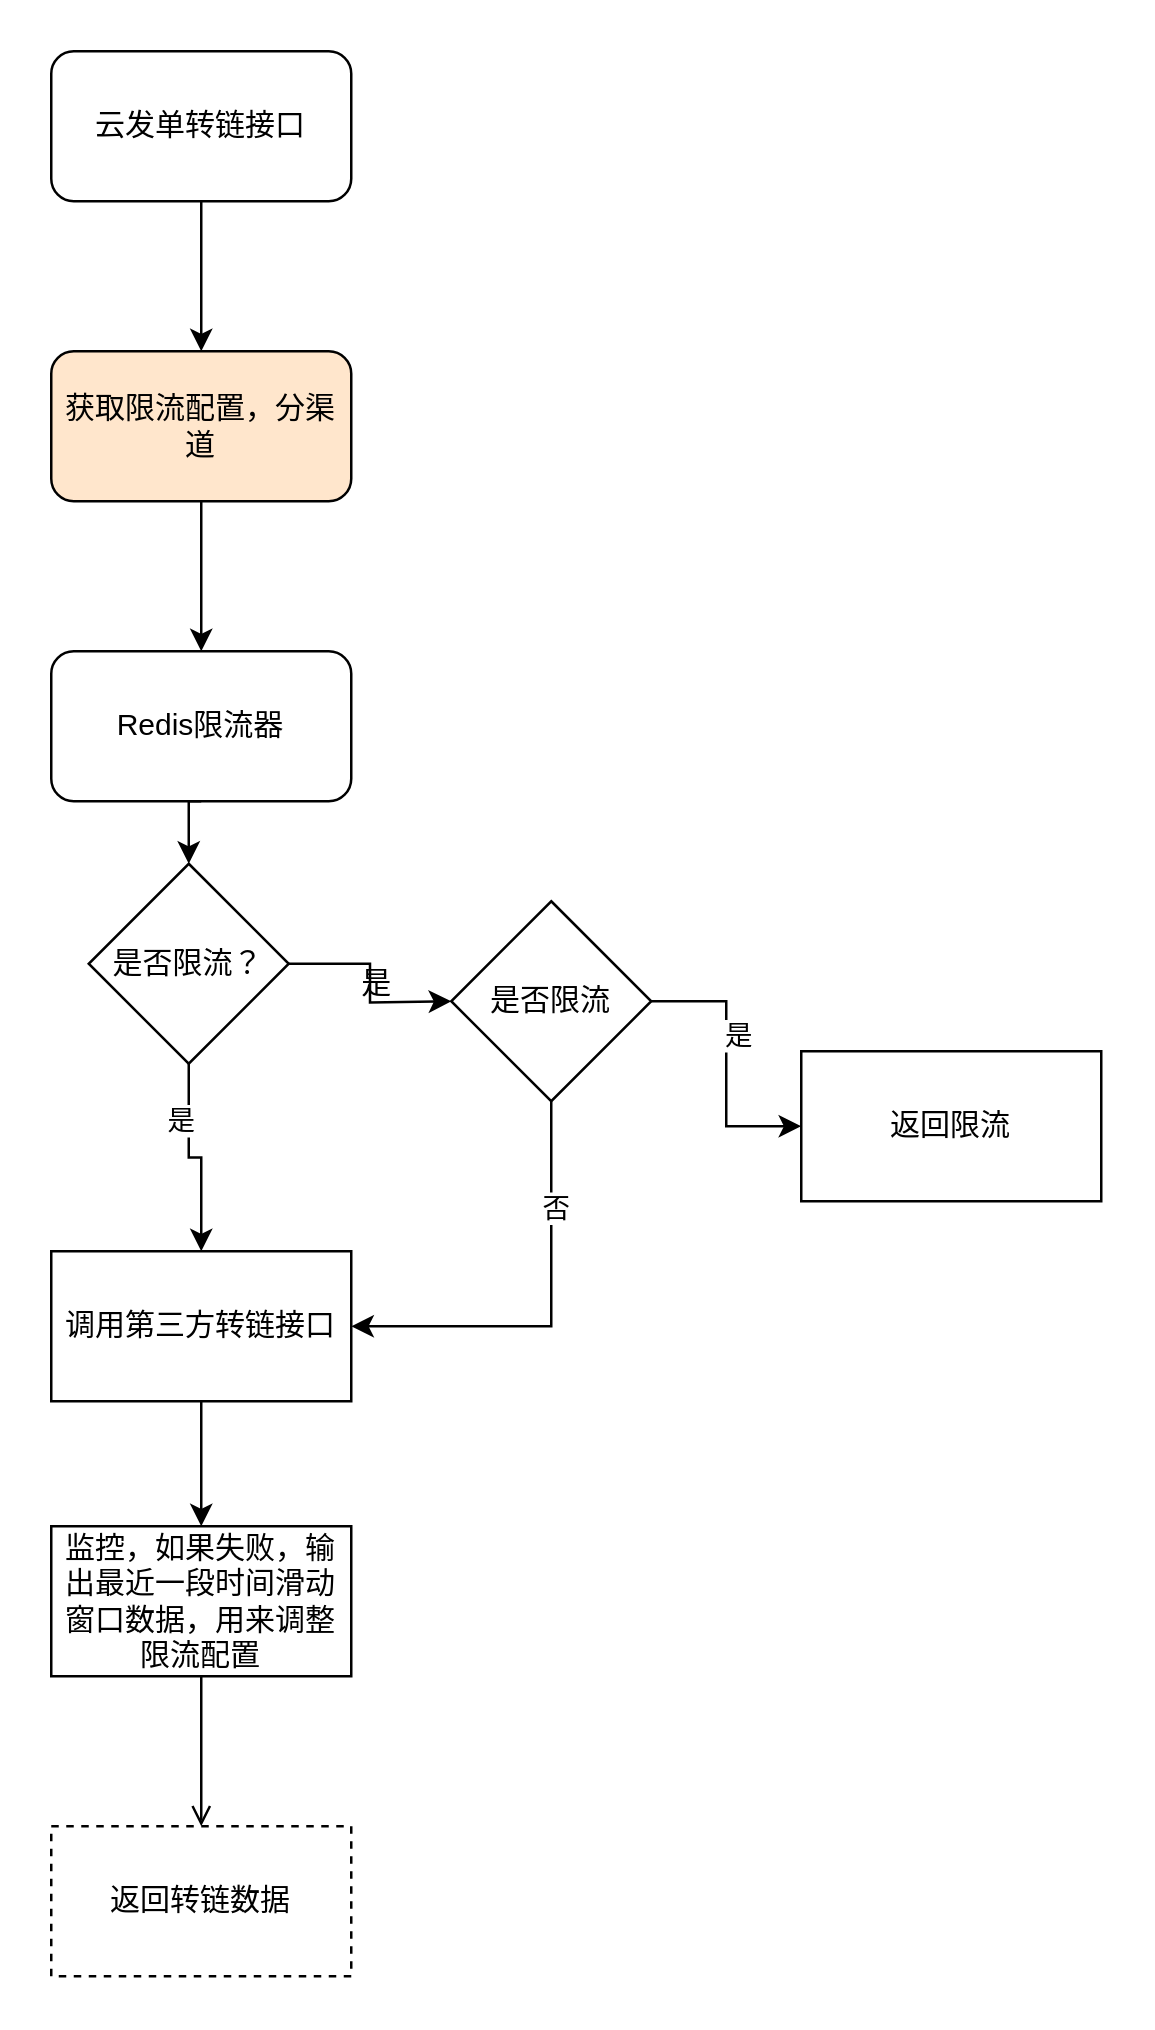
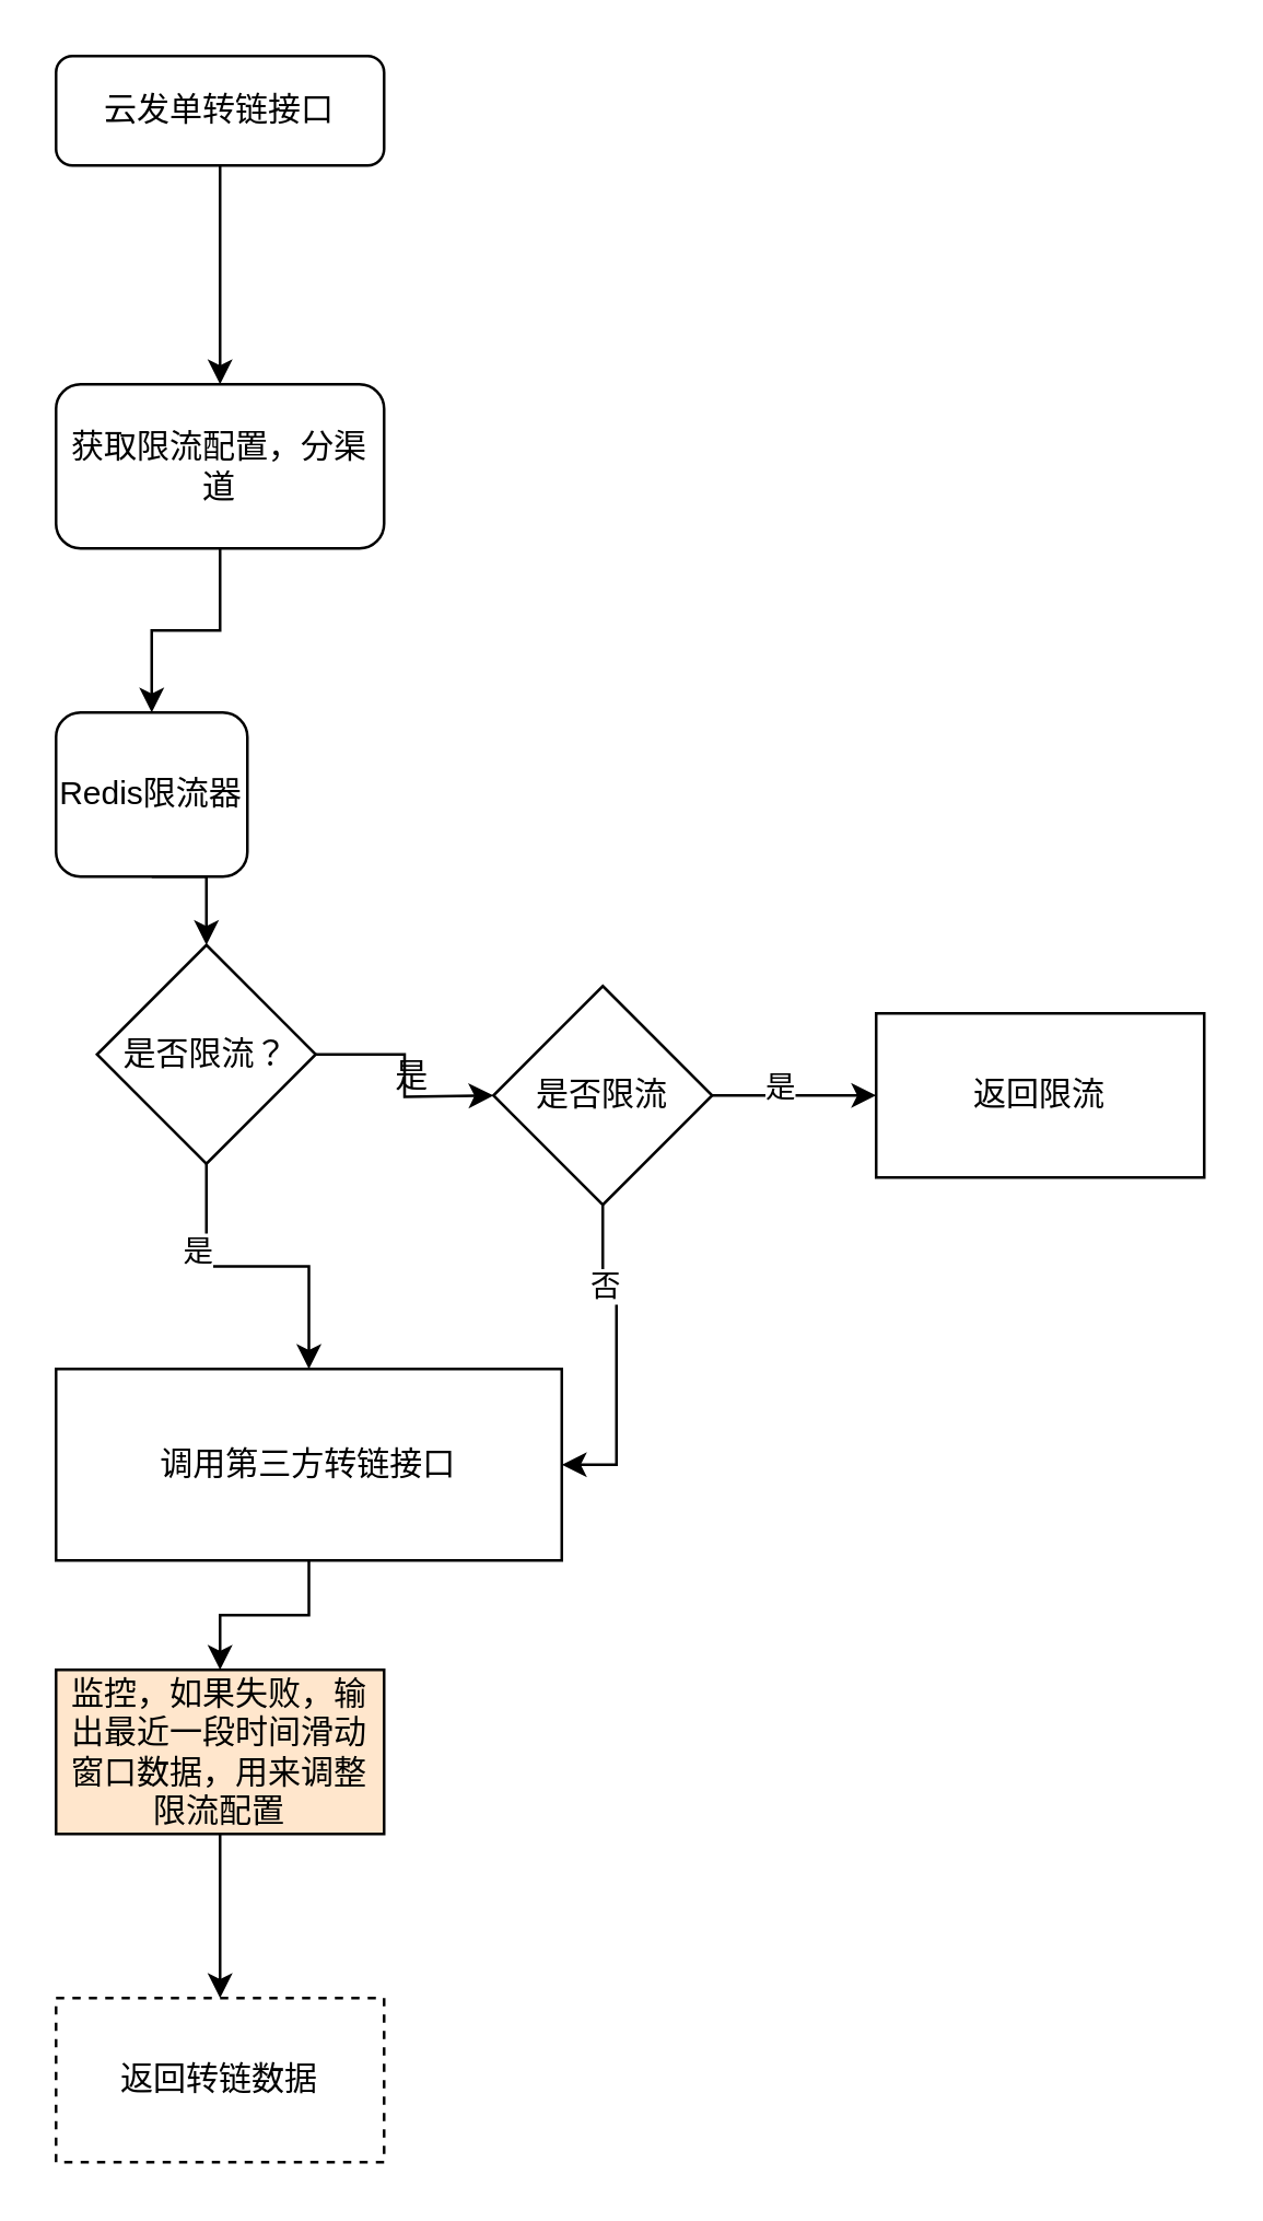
  <mxCell id="0" />
  <mxCell id="1" parent="0" />
  <mxCell id="2" style="edgeStyle=orthogonalEdgeStyle;rounded=0;orthogonalLoop=1;jettySize=auto;html=1;exitX=0.5;exitY=1;exitDx=0;exitDy=0;entryX=0.5;entryY=0;entryDx=0;entryDy=0;" edge="1" parent="1" source="3" target="5"><mxGeometry relative="1" as="geometry" /></mxCell>
- <mxCell id="3" value="云发单转链接口" style="rounded=1;whiteSpace=wrap;html=1;" vertex="1" parent="1"><mxGeometry x="20" y="20" width="120" height="60" as="geometry" /></mxCell>
+ <mxCell id="3" value="云发单转链接口" style="rounded=1;whiteSpace=wrap;html=1;" vertex="1" parent="1"><mxGeometry x="20" y="20" width="120" height="40" as="geometry" /></mxCell>
  <mxCell id="4" style="edgeStyle=orthogonalEdgeStyle;rounded=0;orthogonalLoop=1;jettySize=auto;html=1;exitX=0.5;exitY=1;exitDx=0;exitDy=0;entryX=0.5;entryY=0;entryDx=0;entryDy=0;" edge="1" parent="1" source="5" target="7"><mxGeometry relative="1" as="geometry" /></mxCell>
- <mxCell id="5" value="获取限流配置，分渠道" style="rounded=1;whiteSpace=wrap;html=1;fillColor=#ffe6cc;" vertex="1" parent="1"><mxGeometry x="20" y="140" width="120" height="60" as="geometry" /></mxCell>
+ <mxCell id="5" value="获取限流配置，分渠道" style="rounded=1;whiteSpace=wrap;html=1;" vertex="1" parent="1"><mxGeometry x="20" y="140" width="120" height="60" as="geometry" /></mxCell>
  <mxCell id="6" style="edgeStyle=orthogonalEdgeStyle;rounded=0;orthogonalLoop=1;jettySize=auto;html=1;exitX=0.5;exitY=1;exitDx=0;exitDy=0;entryX=0.5;entryY=0;entryDx=0;entryDy=0;" edge="1" parent="1" source="7" target="11"><mxGeometry relative="1" as="geometry" /></mxCell>
- <mxCell id="7" value="Redis限流器" style="rounded=1;whiteSpace=wrap;html=1;" vertex="1" parent="1"><mxGeometry x="20" y="260" width="120" height="60" as="geometry" /></mxCell>
+ <mxCell id="7" value="Redis限流器" style="rounded=1;whiteSpace=wrap;html=1;" vertex="1" parent="1"><mxGeometry x="20" y="260" width="70" height="60" as="geometry" /></mxCell>
  <mxCell id="8" value="" style="edgeStyle=orthogonalEdgeStyle;rounded=0;orthogonalLoop=1;jettySize=auto;html=1;" edge="1" parent="1" source="11"><mxGeometry relative="1" as="geometry"><mxPoint x="180" y="400" as="targetPoint" /></mxGeometry></mxCell>
  <mxCell id="9" value="" style="edgeStyle=orthogonalEdgeStyle;rounded=0;orthogonalLoop=1;jettySize=auto;html=1;" edge="1" parent="1" source="11" target="13"><mxGeometry relative="1" as="geometry" /></mxCell>
  <mxCell id="10" value="是" style="edgeLabel;html=1;align=center;verticalAlign=middle;resizable=0;points=[];" vertex="1" connectable="0" parent="9"><mxGeometry x="-0.454" y="-4" relative="1" as="geometry"><mxPoint as="offset" /></mxGeometry></mxCell>
  <mxCell id="11" value="是否限流？" style="rhombus;whiteSpace=wrap;html=1;" vertex="1" parent="1"><mxGeometry x="35" y="345" width="80" height="80" as="geometry" /></mxCell>
  <mxCell id="12" value="" style="edgeStyle=orthogonalEdgeStyle;rounded=0;orthogonalLoop=1;jettySize=auto;html=1;" edge="1" parent="1" source="13" target="15"><mxGeometry relative="1" as="geometry" /></mxCell>
- <mxCell id="13" value="调用第三方转链接口" style="whiteSpace=wrap;html=1;" vertex="1" parent="1"><mxGeometry x="20" y="500" width="120" height="60" as="geometry" /></mxCell>
- <mxCell id="14" value="" style="edgeStyle=orthogonalEdgeStyle;rounded=0;orthogonalLoop=1;jettySize=auto;html=1;endArrow=open;" edge="1" parent="1" source="15" target="16"><mxGeometry relative="1" as="geometry" /></mxCell>
- <mxCell id="15" value="监控，如果失败，输出最近一段时间滑动窗口数据，用来调整限流配置" style="whiteSpace=wrap;html=1;" vertex="1" parent="1"><mxGeometry x="20" y="610" width="120" height="60" as="geometry" /></mxCell>
+ <mxCell id="13" value="调用第三方转链接口" style="whiteSpace=wrap;html=1;" vertex="1" parent="1"><mxGeometry x="20" y="500" width="185" height="70" as="geometry" /></mxCell>
+ <mxCell id="14" value="" style="edgeStyle=orthogonalEdgeStyle;rounded=0;orthogonalLoop=1;jettySize=auto;html=1;" edge="1" parent="1" source="15" target="16"><mxGeometry relative="1" as="geometry" /></mxCell>
+ <mxCell id="15" value="监控，如果失败，输出最近一段时间滑动窗口数据，用来调整限流配置" style="whiteSpace=wrap;html=1;fillColor=#ffe6cc;" vertex="1" parent="1"><mxGeometry x="20" y="610" width="120" height="60" as="geometry" /></mxCell>
  <mxCell id="16" value="返回转链数据" style="whiteSpace=wrap;html=1;dashed=1;" vertex="1" parent="1"><mxGeometry x="20" y="730" width="120" height="60" as="geometry" /></mxCell>
  <mxCell id="17" value="是" style="text;html=1;align=center;verticalAlign=middle;resizable=0;points=[];autosize=1;strokeColor=none;fillColor=none;" vertex="1" parent="1"><mxGeometry x="130" y="378" width="40" height="30" as="geometry" /></mxCell>
  <mxCell id="18" style="edgeStyle=orthogonalEdgeStyle;rounded=0;orthogonalLoop=1;jettySize=auto;html=1;exitX=0.5;exitY=1;exitDx=0;exitDy=0;entryX=1;entryY=0.5;entryDx=0;entryDy=0;" edge="1" parent="1" source="22" target="13"><mxGeometry relative="1" as="geometry" /></mxCell>
  <mxCell id="19" value="否" style="edgeLabel;html=1;align=center;verticalAlign=middle;resizable=0;points=[];" vertex="1" connectable="0" parent="18"><mxGeometry x="-0.501" y="1" relative="1" as="geometry"><mxPoint as="offset" /></mxGeometry></mxCell>
  <mxCell id="20" value="" style="edgeStyle=orthogonalEdgeStyle;rounded=0;orthogonalLoop=1;jettySize=auto;html=1;" edge="1" parent="1" source="22" target="23"><mxGeometry relative="1" as="geometry" /></mxCell>
  <mxCell id="21" value="是" style="edgeLabel;html=1;align=center;verticalAlign=middle;resizable=0;points=[];" vertex="1" connectable="0" parent="20"><mxGeometry x="-0.212" y="4" relative="1" as="geometry"><mxPoint as="offset" /></mxGeometry></mxCell>
  <mxCell id="22" value="是否限流" style="rhombus;whiteSpace=wrap;html=1;" vertex="1" parent="1"><mxGeometry x="180" y="360" width="80" height="80" as="geometry" /></mxCell>
- <mxCell id="23" value="返回限流" style="whiteSpace=wrap;html=1;" vertex="1" parent="1"><mxGeometry x="320" y="420" width="120" height="60" as="geometry" /></mxCell>
+ <mxCell id="23" value="返回限流" style="whiteSpace=wrap;html=1;" vertex="1" parent="1"><mxGeometry x="320" y="370" width="120" height="60" as="geometry" /></mxCell>
